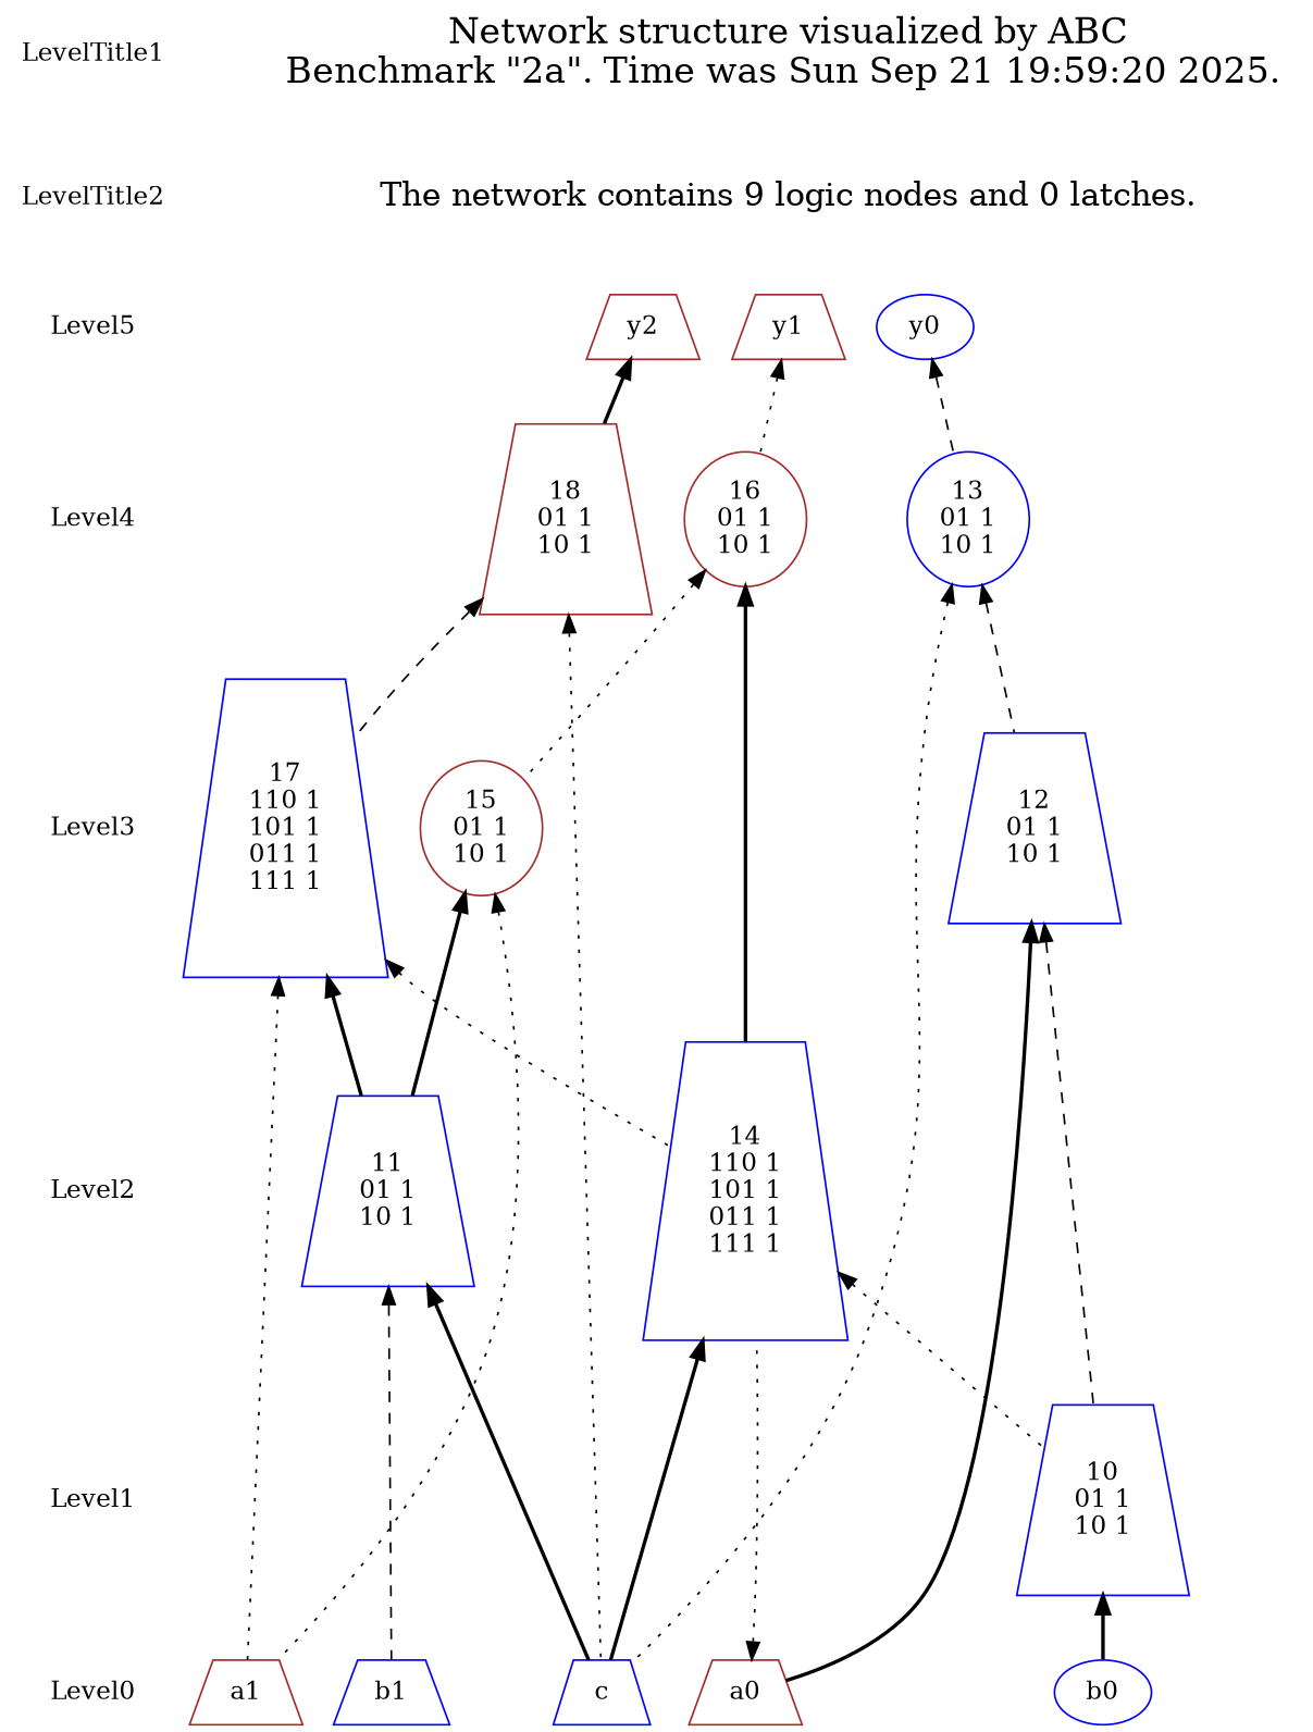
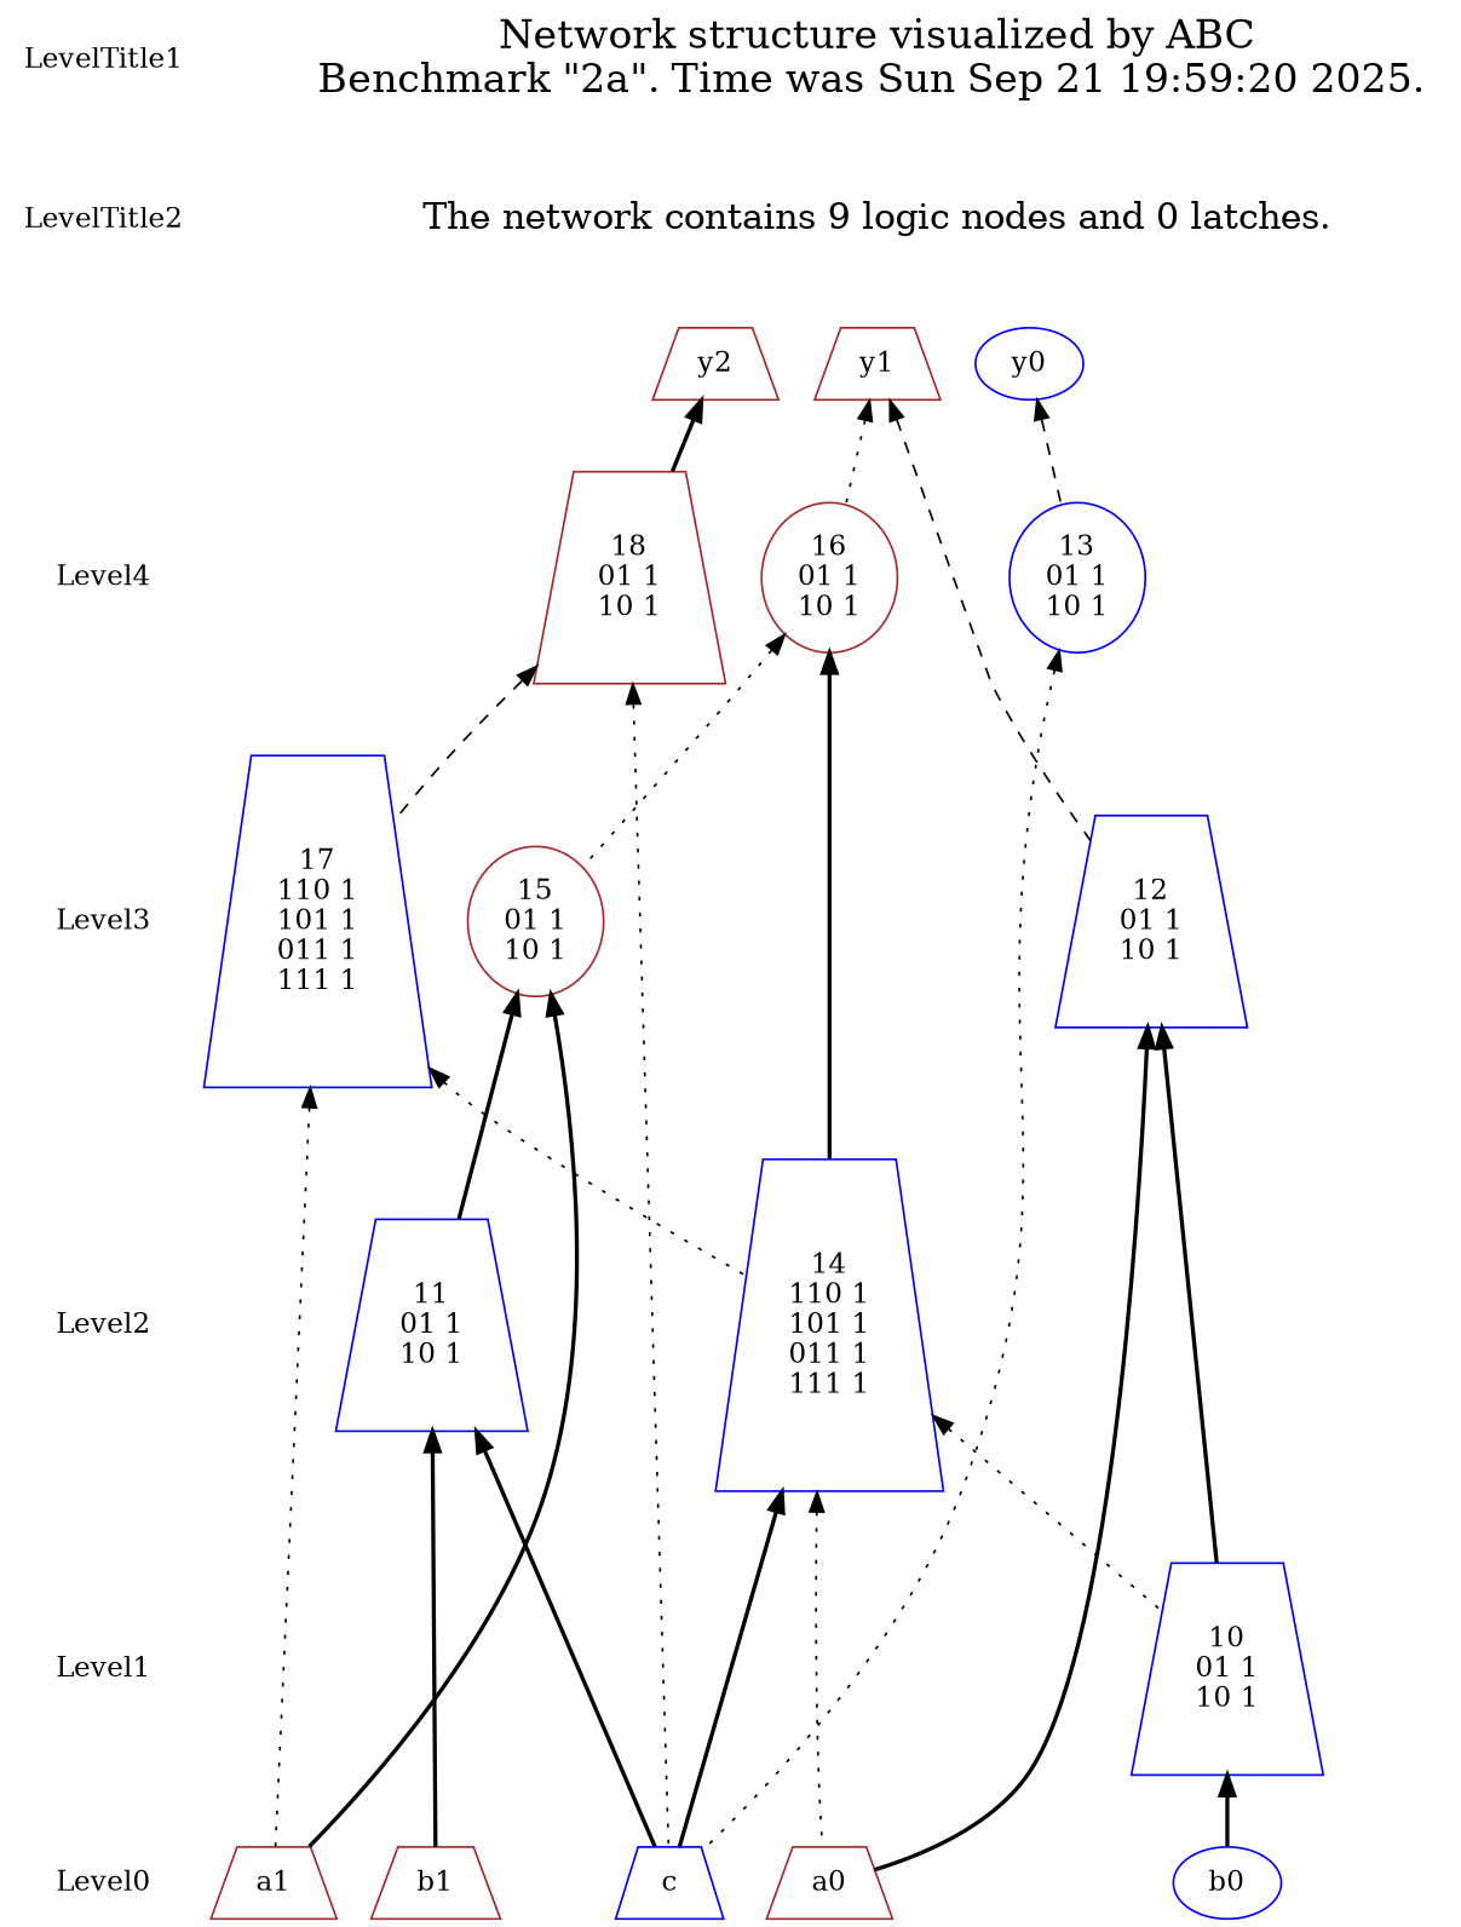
  digraph {
    node [color=blue shape=trapezium]
    edge [dir=back style=invis]
    LevelTitle1 [color=brown shape=plaintext]
    LevelTitle2 [color=brown shape=plaintext]
-   Level5 [shape=plaintext]
    Level4 [shape=plaintext]
    Level3 [color=brown shape=plaintext]
    Level2 [shape=plaintext]
    Level1 [color=brown shape=plaintext]
    Level0 [color=brown shape=plaintext]
    n9 [fontname="Times-Roman" fontsize=20 label="Network structure visualized by ABC\nBenchmark \"2a\". Time was Sun Sep 21 19:59:20 2025. " shape=plaintext]
    n10 [color=brown fontname="Times-Roman" fontsize=18 label="The network contains 9 logic nodes and 0 latches.\n" shape=plaintext]
    n11 [color=brown fillcolor=coral label=y2]
    n12 [color=brown fillcolor=coral label=y1]
    n13 [fillcolor=coral label=y0 shape=ellipse]
    n14 [label="13\n01 1\n10 1" shape=ellipse]
    n15 [color=brown label="16\n01 1\n10 1" shape=ellipse]
    n16 [color=brown label="18\n01 1\n10 1"]
    n17 [label="12\n01 1\n10 1"]
    n18 [color=brown label="15\n01 1\n10 1" shape=ellipse]
    n19 [label="17\n110 1\n101 1\n011 1\n111 1"]
    n20 [label="11\n01 1\n10 1"]
    n21 [label="14\n110 1\n101 1\n011 1\n111 1"]
    n22 [label="10\n01 1\n10 1"]
    n23 [color=brown fillcolor=coral label=a1]
    n24 [color=brown fillcolor=coral label=a0]
-   n25 [fillcolor=coral label=b1]
+   n25 [color=brown fillcolor=coral label=b1]
    n26 [fillcolor=coral label=b0 shape=ellipse]
    n27 [fillcolor=coral label=c]
    subgraph sub_1 {
      LevelTitle1
      LevelTitle2
-     Level5
      Level4
      Level3
      Level2
      Level1
      Level0
    }
    subgraph sub_2 {
      rank=same
      LevelTitle1
      n9
    }
    subgraph sub_3 {
      rank=same
      LevelTitle2
      n10
    }
    subgraph sub_4 {
      rank=same
-     Level5
      n11
      n12
      n13
    }
    subgraph sub_5 {
      rank=same
      Level4
      n14
      n15
      n16
    }
    subgraph sub_6 {
      rank=same
      Level3
      n17
      n18
      n19
    }
    subgraph sub_7 {
      rank=same
      Level2
      n20
      n21
    }
    subgraph sub_8 {
      rank=same
      Level1
      n22
    }
    subgraph sub_9 {
      rank=same
      Level0
      n23
      n24
      n25
      n26
      n27
    }
    LevelTitle1 -> LevelTitle2
-   LevelTitle2 -> Level5
-   Level5 -> Level4
    Level4 -> Level3
    Level3 -> Level2
    Level2 -> Level1
    Level1 -> Level0
    n9 -> n10
    n10 -> n11
    n10 -> n12
    n10 -> n13
    n11 -> n12
    n11 -> n16 [style=bold]
    n12 -> n13
    n12 -> n15 [style=dotted]
    n13 -> n14 [style=dashed]
-   n14 -> n17 [style=dashed]
+   n12 -> n17 [style=dashed]
    n14 -> n27 [style=dotted]
    n15 -> n18 [style=dotted]
    n15 -> n21 [style=bold]
    n16 -> n19 [style=dashed]
    n16 -> n27 [style=dotted]
-   n17 -> n22 [style=dashed]
+   n17 -> n22 [style=bold]
    n17 -> n24 [style=bold]
    n18 -> n20 [style=bold]
-   n18 -> n23 [style=dotted]
-   n19 -> n20 [style=bold]
+   n18 -> n23 [style=bold]
    n19 -> n21 [style=dotted]
    n19 -> n23 [style=dotted]
-   n20 -> n25 [style=dashed]
+   n20 -> n25 [style=bold]
    n20 -> n27 [style=bold]
    n21 -> n22 [style=dotted]
-   n24 -> n21 [style=dotted]
+   n21 -> n24 [style=dotted]
    n21 -> n27 [style=bold]
    n22 -> n26 [style=bold]
  }
